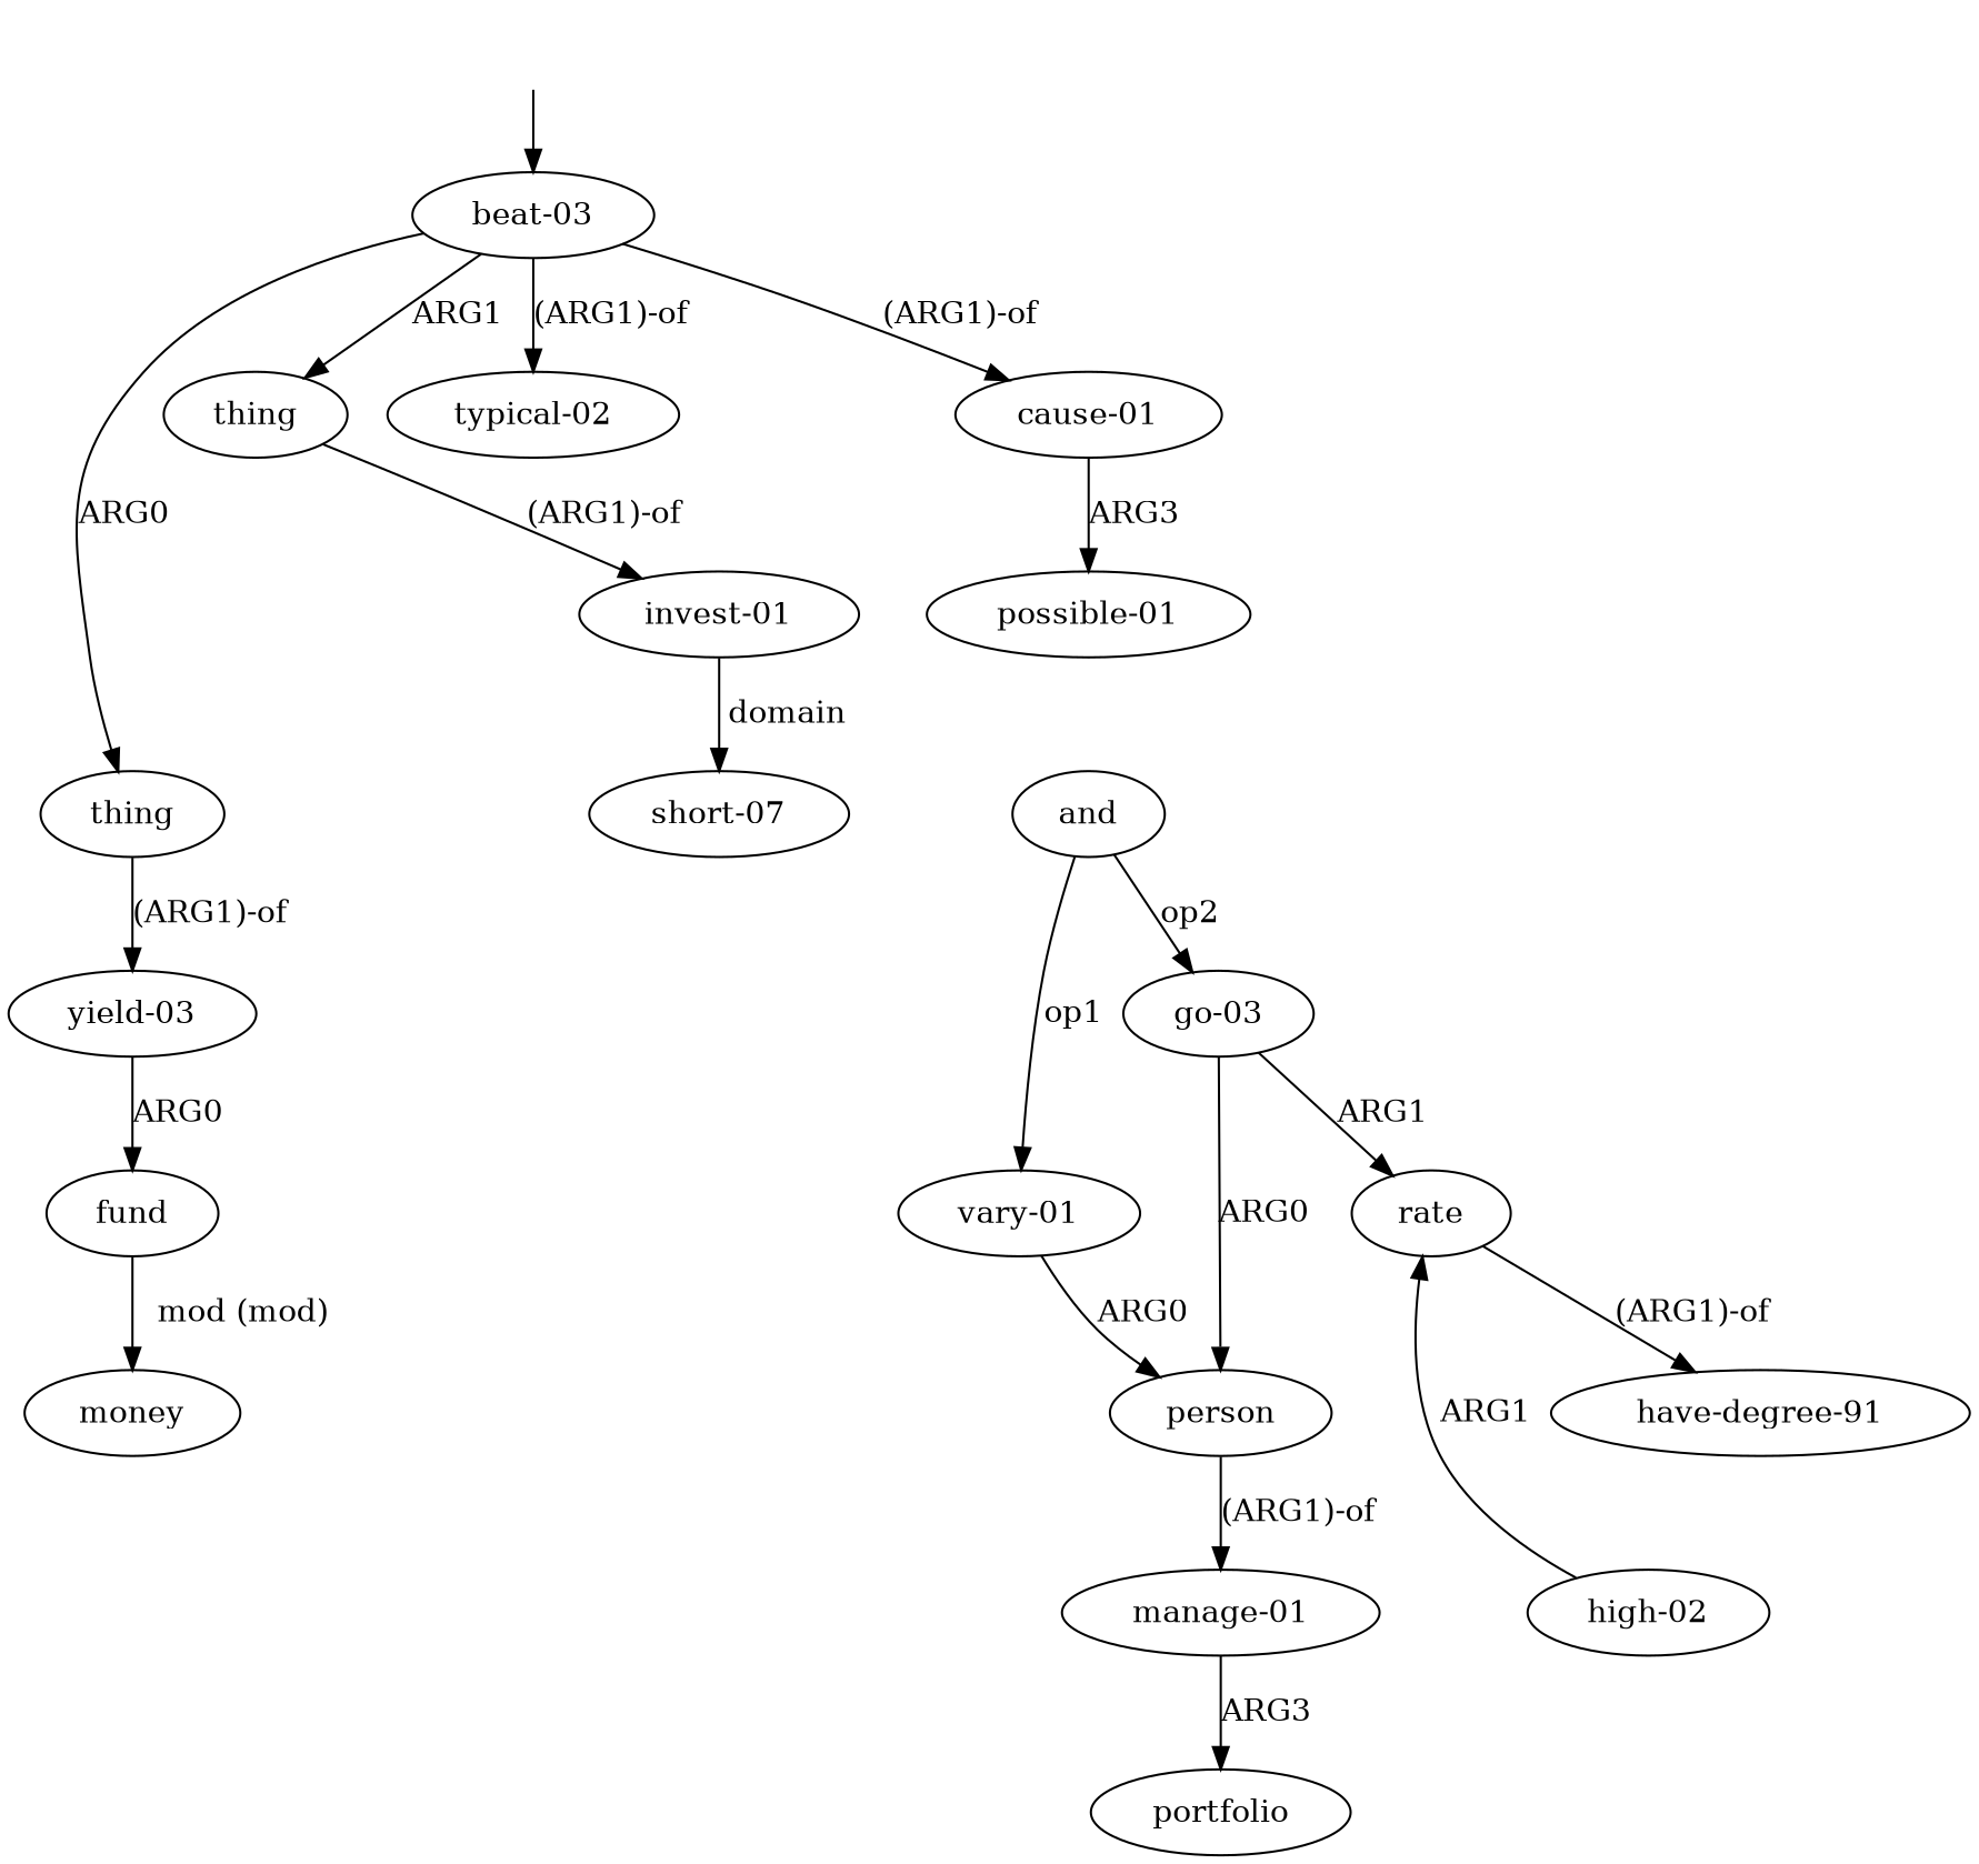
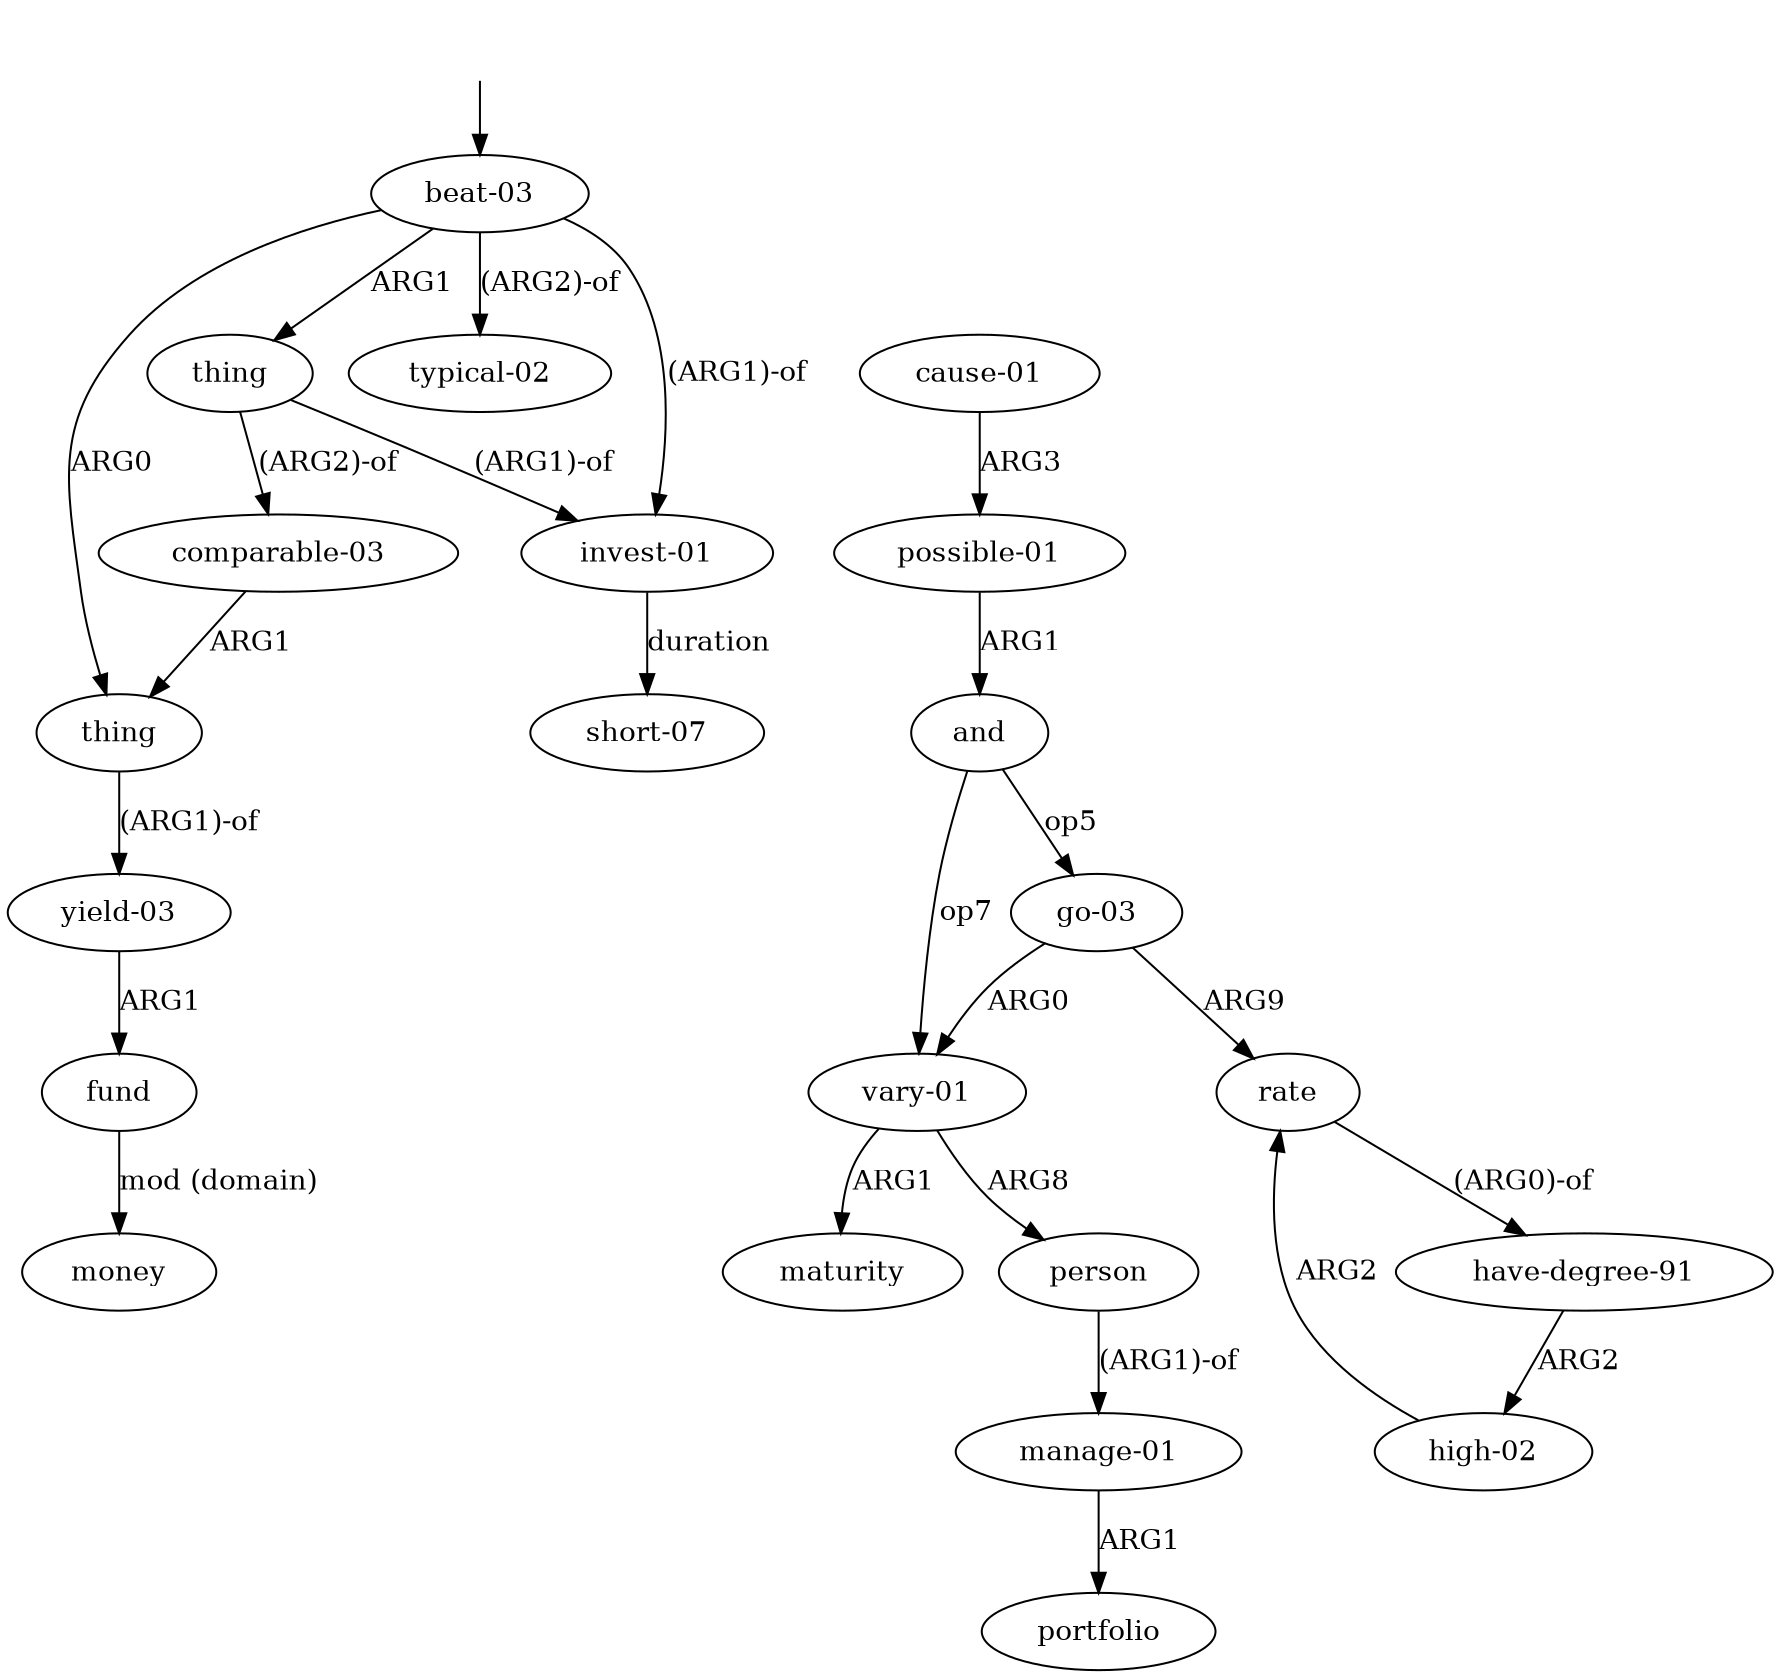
  digraph {
    top [style=invis]
    n2 [label=<<table align="center" border="0" cellspacing="0"><tr><td colspan="2">beat-03</td></tr></table>>]
    n3 [label=<<table align="center" border="0" cellspacing="0"><tr><td colspan="2">thing</td></tr></table>>]
    n4 [label=<<table align="center" border="0" cellspacing="0"><tr><td colspan="2">thing</td></tr></table>>]
    n5 [label=<<table align="center" border="0" cellspacing="0"><tr><td colspan="2">typical-02</td></tr></table>>]
    n6 [label=<<table align="center" border="0" cellspacing="0"><tr><td colspan="2">cause-01</td></tr></table>>]
    n7 [label=<<table align="center" border="0" cellspacing="0"><tr><td colspan="2">yield-03</td></tr></table>>]
    n8 [label=<<table align="center" border="0" cellspacing="0"><tr><td colspan="2">invest-01</td></tr></table>>]
+   n9 [label=<<table align="center" border="0" cellspacing="0"><tr><td colspan="2">comparable-03</td></tr></table>>]
    n10 [label=<<table align="center" border="0" cellspacing="0"><tr><td colspan="2">possible-01</td></tr></table>>]
    n11 [label=<<table align="center" border="0" cellspacing="0"><tr><td colspan="2">fund</td></tr></table>>]
    n12 [label=<<table align="center" border="0" cellspacing="0"><tr><td colspan="2">money</td></tr></table>>]
    n13 [label=<<table align="center" border="0" cellspacing="0"><tr><td colspan="2">short-07</td></tr></table>>]
    n14 [label=<<table align="center" border="0" cellspacing="0"><tr><td colspan="2">and</td></tr></table>>]
    n15 [label=<<table align="center" border="0" cellspacing="0"><tr><td colspan="2">vary-01</td></tr></table>>]
    n16 [label=<<table align="center" border="0" cellspacing="0"><tr><td colspan="2">go-03</td></tr></table>>]
    n17 [label=<<table align="center" border="0" cellspacing="0"><tr><td colspan="2">person</td></tr></table>>]
+   n18 [label=<<table align="center" border="0" cellspacing="0"><tr><td colspan="2">maturity</td></tr></table>>]
    n19 [label=<<table align="center" border="0" cellspacing="0"><tr><td colspan="2">rate</td></tr></table>>]
    n20 [label=<<table align="center" border="0" cellspacing="0"><tr><td colspan="2">manage-01</td></tr></table>>]
    n21 [label=<<table align="center" border="0" cellspacing="0"><tr><td colspan="2">portfolio</td></tr></table>>]
    n22 [label=<<table align="center" border="0" cellspacing="0"><tr><td colspan="2">have-degree-91</td></tr></table>>]
    n23 [label=<<table align="center" border="0" cellspacing="0"><tr><td colspan="2">high-02</td></tr></table>>]
    top -> n2
    n2 -> n3 [label=ARG0]
    n2 -> n4 [label=ARG1]
-   n2 -> n5 [label="(ARG1)-of"]
-   n2 -> n6 [label="(ARG1)-of"]
+   n2 -> n5 [label="(ARG2)-of"]
+   n2 -> n8 [label="(ARG1)-of"]
    n3 -> n7 [label="(ARG1)-of"]
    n4 -> n8 [label="(ARG1)-of"]
+   n4 -> n9 [label="(ARG2)-of"]
    n6 -> n10 [label=ARG3]
-   n7 -> n11 [label=ARG0]
-   n8 -> n13 [label=domain]
-   n11 -> n12 [label="mod (mod)"]
-   n14 -> n15 [label=op1]
-   n14 -> n16 [label=op2]
-   n15 -> n17 [label=ARG0]
-   n16 -> n17 [label=ARG0]
-   n16 -> n19 [label=ARG1]
+   n7 -> n11 [label=ARG1]
+   n8 -> n13 [label=duration]
+   n9 -> n3 [label=ARG1]
+   n10 -> n14 [label=ARG1]
+   n11 -> n12 [label="mod (domain)"]
+   n14 -> n15 [label=op7]
+   n14 -> n16 [label=op5]
+   n15 -> n17 [label=ARG8]
+   n15 -> n18 [label=ARG1]
+   n16 -> n15 [label=ARG0]
+   n16 -> n19 [label=ARG9]
    n17 -> n20 [label="(ARG1)-of"]
-   n19 -> n22 [label="(ARG1)-of"]
-   n20 -> n21 [label=ARG3]
-   n23 -> n19 [label=ARG1]
+   n19 -> n22 [label="(ARG0)-of"]
+   n20 -> n21 [label=ARG1]
+   n22 -> n23 [label=ARG2]
+   n23 -> n19 [label=ARG2]
  }
